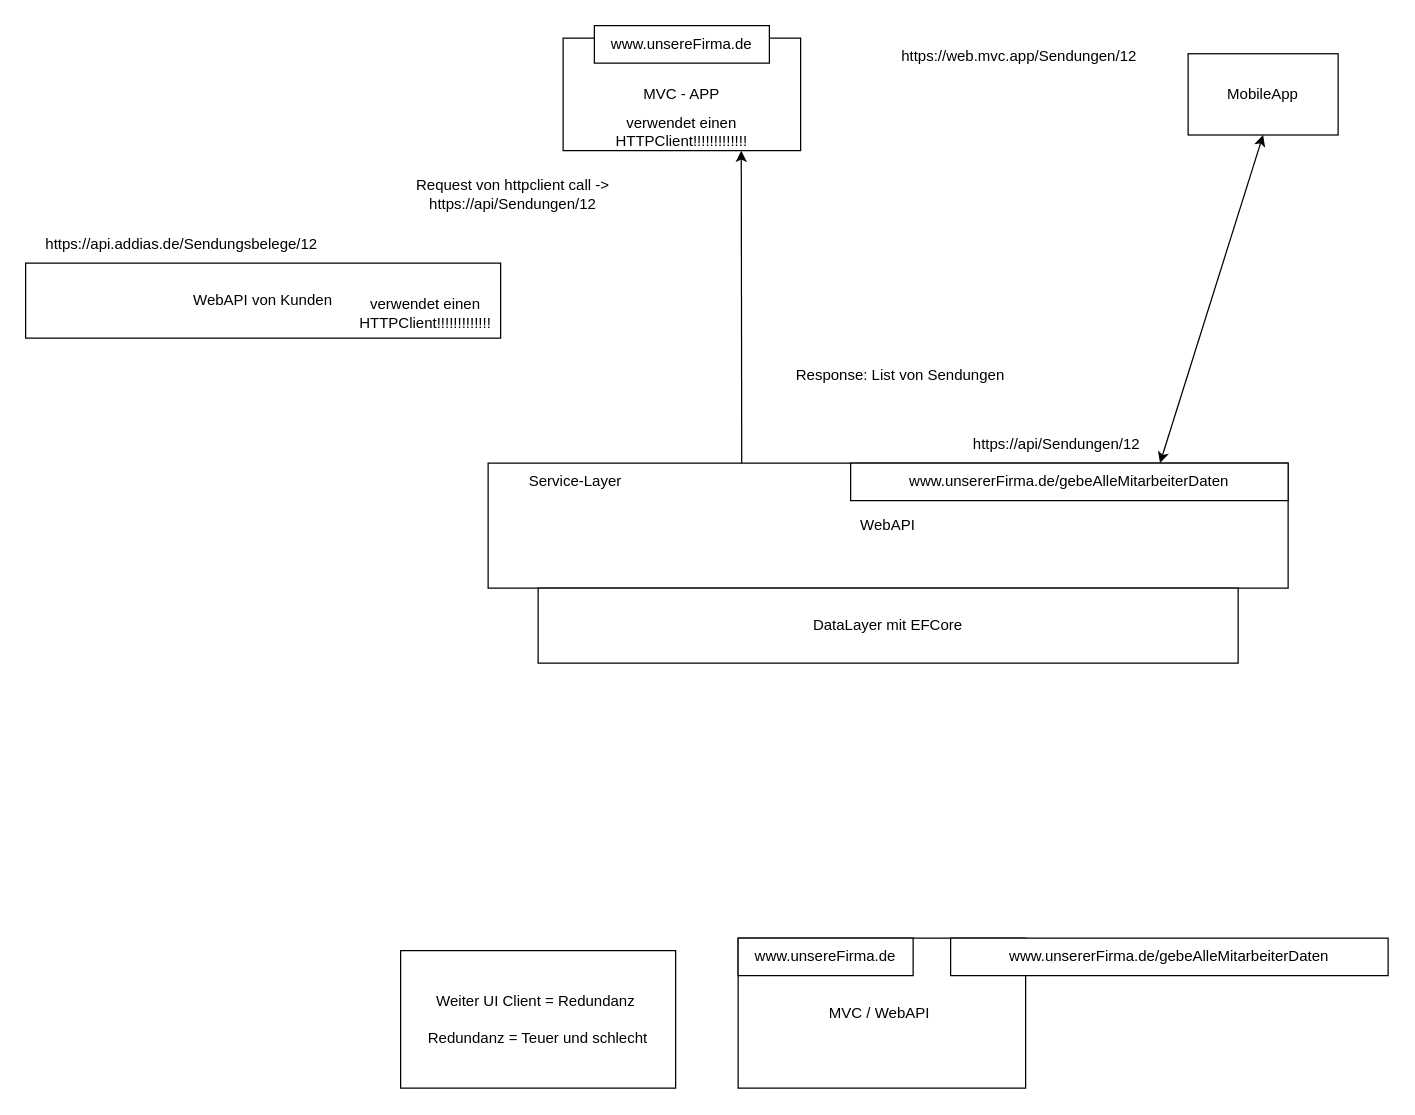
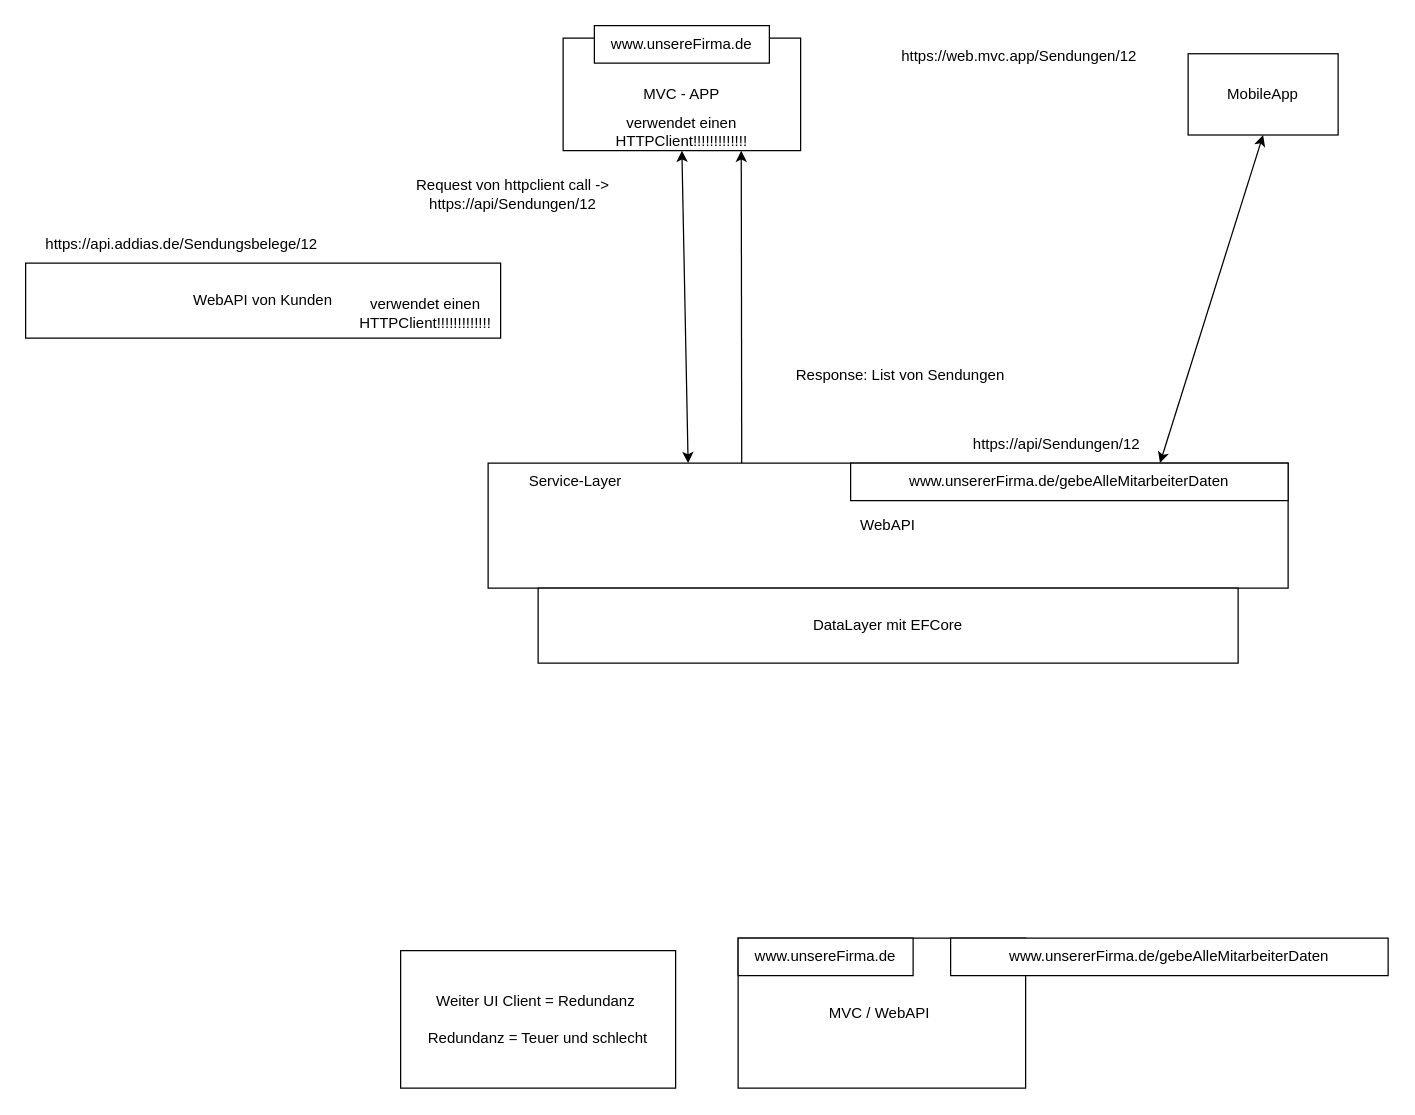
  <mxCell id="0" />
  <mxCell id="1" parent="0" />
  <mxCell id="2" value="WebAPI" style="rounded=0;whiteSpace=wrap;html=1;" vertex="1" parent="1"><mxGeometry x="390" y="370" width="640" height="100" as="geometry" /></mxCell>
  <mxCell id="3" value="Service-Layer" style="text;html=1;strokeColor=none;fillColor=none;align=center;verticalAlign=middle;whiteSpace=wrap;rounded=0;" vertex="1" parent="1"><mxGeometry x="390" y="370" width="140" height="30" as="geometry" /></mxCell>
  <mxCell id="4" value="DataLayer mit EFCore" style="rounded=0;whiteSpace=wrap;html=1;" vertex="1" parent="1"><mxGeometry x="430" y="470" width="560" height="60" as="geometry" /></mxCell>
  <mxCell id="5" value="MVC - APP" style="rounded=0;whiteSpace=wrap;html=1;" vertex="1" parent="1"><mxGeometry x="450" y="30" width="190" height="90" as="geometry" /></mxCell>
+ <mxCell id="6" value="" style="endArrow=classic;startArrow=classic;html=1;rounded=0;exitX=0.5;exitY=1;exitDx=0;exitDy=0;entryX=0.25;entryY=0;entryDx=0;entryDy=0;" edge="1" parent="1" source="5" target="2"><mxGeometry width="50" height="50" relative="1" as="geometry"><mxPoint x="690" y="220" as="sourcePoint" /><mxPoint x="740" y="170" as="targetPoint" /></mxGeometry></mxCell>
  <mxCell id="7" value="https://web.mvc.app/Sendungen/12" style="text;html=1;strokeColor=none;fillColor=none;align=center;verticalAlign=middle;whiteSpace=wrap;rounded=0;" vertex="1" parent="1"><mxGeometry x="650" y="30" width="330" height="30" as="geometry" /></mxCell>
  <mxCell id="8" value="https://api/Sendungen/12" style="text;html=1;strokeColor=none;fillColor=none;align=center;verticalAlign=middle;whiteSpace=wrap;rounded=0;" vertex="1" parent="1"><mxGeometry x="680" y="340" width="330" height="30" as="geometry" /></mxCell>
  <mxCell id="9" value="verwendet einen HTTPClient!!!!!!!!!!!!!" style="text;html=1;strokeColor=none;fillColor=none;align=center;verticalAlign=middle;whiteSpace=wrap;rounded=0;" vertex="1" parent="1"><mxGeometry x="450" y="90" width="190" height="30" as="geometry" /></mxCell>
  <mxCell id="10" value="" style="endArrow=classic;html=1;rounded=0;exitX=0.317;exitY=0;exitDx=0;exitDy=0;exitPerimeter=0;entryX=0.75;entryY=1;entryDx=0;entryDy=0;" edge="1" parent="1" source="2" target="9"><mxGeometry width="50" height="50" relative="1" as="geometry"><mxPoint x="690" y="210" as="sourcePoint" /><mxPoint x="740" y="160" as="targetPoint" /></mxGeometry></mxCell>
  <mxCell id="11" value="Request von httpclient call -&amp;gt; https://api/Sendungen/12" style="text;html=1;strokeColor=none;fillColor=none;align=center;verticalAlign=middle;whiteSpace=wrap;rounded=0;" vertex="1" parent="1"><mxGeometry x="280" y="140" width="260" height="30" as="geometry" /></mxCell>
  <mxCell id="12" value="Response: List von Sendungen" style="text;html=1;strokeColor=none;fillColor=none;align=center;verticalAlign=middle;whiteSpace=wrap;rounded=0;" vertex="1" parent="1"><mxGeometry x="590" y="285" width="260" height="30" as="geometry" /></mxCell>
  <mxCell id="13" value="MobileApp" style="rounded=0;whiteSpace=wrap;html=1;" vertex="1" parent="1"><mxGeometry x="950" y="42.5" width="120" height="65" as="geometry" /></mxCell>
  <mxCell id="14" value="" style="endArrow=classic;startArrow=classic;html=1;rounded=0;exitX=0.75;exitY=1;exitDx=0;exitDy=0;entryX=0.5;entryY=1;entryDx=0;entryDy=0;" edge="1" parent="1" source="8" target="13"><mxGeometry width="50" height="50" relative="1" as="geometry"><mxPoint x="690" y="200" as="sourcePoint" /><mxPoint x="740" y="150" as="targetPoint" /></mxGeometry></mxCell>
  <mxCell id="15" value="WebAPI von Kunden" style="rounded=0;whiteSpace=wrap;html=1;" vertex="1" parent="1"><mxGeometry x="20" y="210" width="380" height="60" as="geometry" /></mxCell>
  <mxCell id="16" value="https://api.addias.de/Sendungsbelege/12" style="text;html=1;strokeColor=none;fillColor=none;align=center;verticalAlign=middle;whiteSpace=wrap;rounded=0;" vertex="1" parent="1"><mxGeometry x="20" y="180" width="250" height="30" as="geometry" /></mxCell>
  <mxCell id="17" value="verwendet einen HTTPClient!!!!!!!!!!!!!" style="text;html=1;strokeColor=none;fillColor=none;align=center;verticalAlign=middle;whiteSpace=wrap;rounded=0;" vertex="1" parent="1"><mxGeometry x="280" y="230" width="120" height="40" as="geometry" /></mxCell>
  <mxCell id="18" value="MVC / WebAPI&amp;nbsp;" style="rounded=0;whiteSpace=wrap;html=1;" vertex="1" parent="1"><mxGeometry x="590" y="750" width="230" height="120" as="geometry" /></mxCell>
  <mxCell id="19" value="www.unsereFirma.de" style="rounded=0;whiteSpace=wrap;html=1;" vertex="1" parent="1"><mxGeometry x="590" y="750" width="140" height="30" as="geometry" /></mxCell>
  <mxCell id="20" value="www.unsererFirma.de/gebeAlleMitarbeiterDaten" style="rounded=0;whiteSpace=wrap;html=1;" vertex="1" parent="1"><mxGeometry x="760" y="750" width="350" height="30" as="geometry" /></mxCell>
  <mxCell id="21" value="www.unsereFirma.de" style="rounded=0;whiteSpace=wrap;html=1;" vertex="1" parent="1"><mxGeometry x="475" y="20" width="140" height="30" as="geometry" /></mxCell>
  <mxCell id="22" value="www.unsererFirma.de/gebeAlleMitarbeiterDaten" style="rounded=0;whiteSpace=wrap;html=1;" vertex="1" parent="1"><mxGeometry x="680" y="370" width="350" height="30" as="geometry" /></mxCell>
  <mxCell id="23" value="Weiter UI Client = Redundanz&amp;nbsp;&lt;br&gt;&lt;br&gt;Redundanz = Teuer und schlecht" style="rounded=0;whiteSpace=wrap;html=1;" vertex="1" parent="1"><mxGeometry x="320" y="760" width="220" height="110" as="geometry" /></mxCell>
